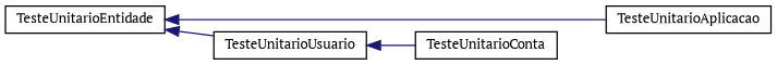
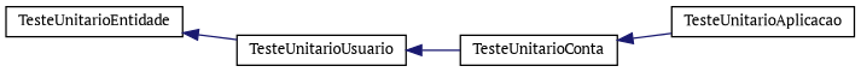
  digraph {
    fontname="PT Serif"
    rankdir=LR
    node [color=black fillcolor=white fontname="PT Serif" fontsize=10 shape=record style=filled]
    edge [color=midnightblue dir=back fontname="PT Serif" fontsize=10 labelfontname=Helvetica labelfontsize=10 style=solid]
    n1 [height=0.2 label=TesteUnitarioEntidade width=0.4]
    n2 [height=0.2 label=TesteUnitarioAplicacao width=0.4]
    n3 [height=0.2 label=TesteUnitarioUsuario width=0.4]
    n4 [height=0.2 label=TesteUnitarioConta width=0.4]
-   n1 -> n2
+   n4 -> n2
    n1 -> n3
    n3 -> n4
  }
